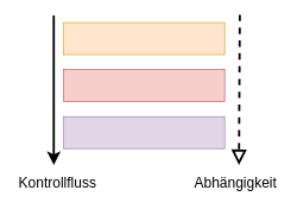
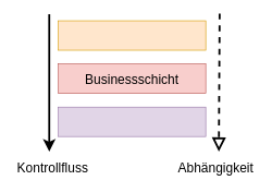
  <mxCell id="0" />
  <mxCell id="1" parent="0" />
  <mxCell id="2" value="&lt;font style=&quot;font-size: 20px;&quot;&gt;Kontrollfluss&lt;/font&gt;" style="text;html=1;align=center;verticalAlign=middle;resizable=0;points=[];autosize=1;strokeColor=none;fillColor=none;fontSize=20;fontColor=#000000;" parent="1" vertex="1"><mxGeometry x="20" y="241" width="120" height="30" as="geometry" /></mxCell>
  <mxCell id="3" value="&lt;font style=&quot;font-size: 20px;&quot;&gt;Abhängigkeit&lt;/font&gt;" style="text;html=1;align=center;verticalAlign=middle;resizable=0;points=[];autosize=1;strokeColor=none;fillColor=none;fontSize=20;fontColor=#000000;" parent="1" vertex="1"><mxGeometry x="265" y="241" width="130" height="30" as="geometry" /></mxCell>
  <mxCell id="4" value="" style="rounded=0;whiteSpace=wrap;html=1;fillColor=#ffe6cc;strokeColor=#d79b00;" parent="1" vertex="1"><mxGeometry x="89" y="31" width="226" height="45" as="geometry" /></mxCell>
  <mxCell id="5" value="" style="rounded=0;whiteSpace=wrap;html=1;fillColor=#f8cecc;strokeColor=#b85450;" parent="1" vertex="1"><mxGeometry x="89" y="97" width="226" height="45" as="geometry" /></mxCell>
+ <mxCell id="6" value="Businessschicht" style="text;html=1;strokeColor=none;fillColor=none;align=center;verticalAlign=middle;whiteSpace=wrap;rounded=0;fontSize=20;fontColor=#000000;" parent="1" vertex="1"><mxGeometry x="89" y="104.5" width="226" height="30" as="geometry" /></mxCell>
  <mxCell id="7" value="" style="rounded=0;whiteSpace=wrap;html=1;fillColor=#e1d5e7;strokeColor=#9673a6;" parent="1" vertex="1"><mxGeometry x="89" y="163" width="226" height="45" as="geometry" /></mxCell>
  <mxCell id="8" value="" style="endArrow=classic;html=1;rounded=0;fontSize=27;fontColor=#000000;strokeWidth=3;startSize=11;endSize=10;strokeColor=#000000;" parent="1" edge="1"><mxGeometry x="218" y="235" width="50" height="50" as="geometry"><mxPoint x="75" y="21" as="sourcePoint" /><mxPoint x="75" y="231" as="targetPoint" /><Array as="points" /></mxGeometry></mxCell>
  <mxCell id="9" value="" style="endArrow=block;html=1;rounded=0;fontSize=27;fontColor=#000000;strokeWidth=3;endFill=0;startSize=7;endSize=14;dashed=1;strokeColor=#000000;" parent="1" edge="1"><mxGeometry x="504.24" y="234" width="50" height="50" as="geometry"><mxPoint x="336.24" y="20" as="sourcePoint" /><mxPoint x="335" y="231" as="targetPoint" /></mxGeometry></mxCell>
